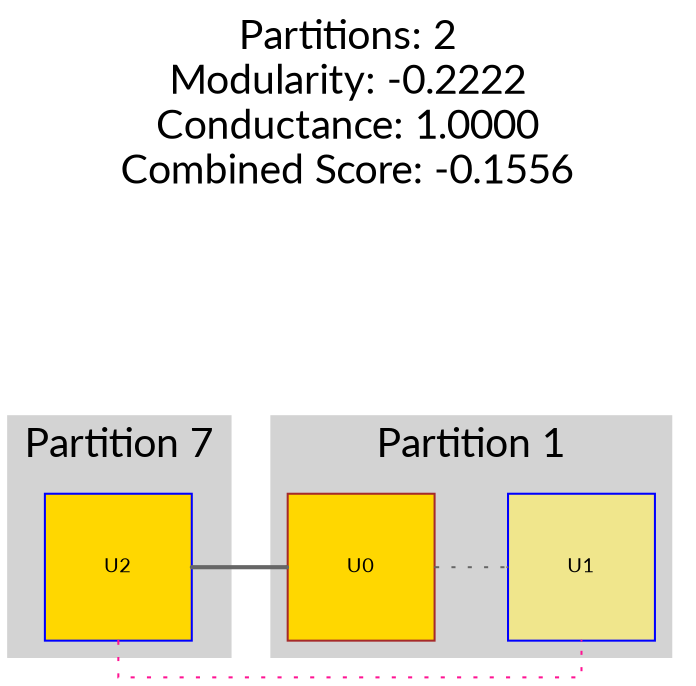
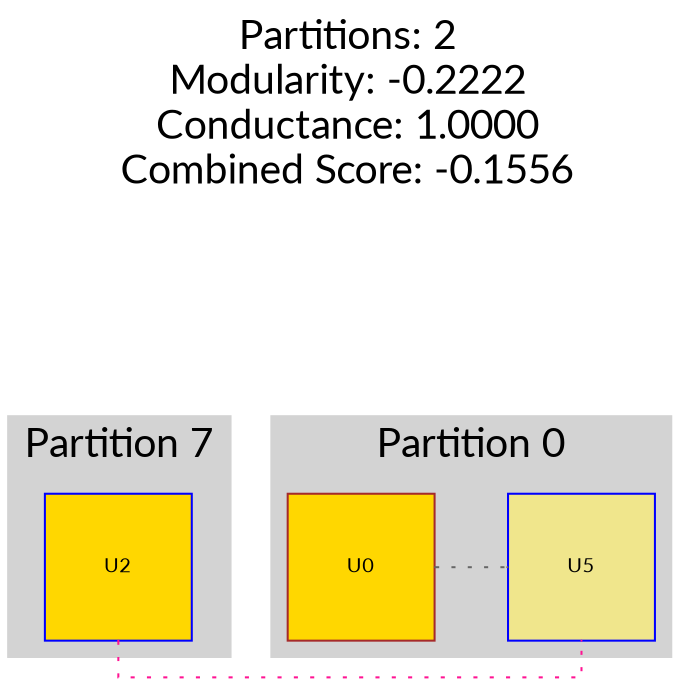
  digraph {
    fontname=Lato
    fontsize=20
    label="Partitions: 2\nModularity: -0.2222\nConductance: 1.0000\nCombined Score: -0.1556"
    labelloc=t
    rankdir=LR
    splines=ortho
    node [color=blue fillcolor=gold fixedsize=True fontname=Lato fontsize=10 shape=box style=filled]
    edge [arrowhead=dot arrowsize=0.0 arrowtail=dot color=gray40 dir=both fontname=Lato fontsize=8 style=dotted]
    U2 [height=1.0 width=1.0]
    U0 [color=brown height=1.0 width=1.0]
-   U1 [fillcolor=khaki height=1.0 width=1.0]
+   U1 [fillcolor=khaki height=1.0 width=1.0 label=U5]
    subgraph cluster_1 {
      color=lightgrey
      label="Partition 7"
      style=filled
      U2
    }
    subgraph cluster_2 {
      color=lightgrey
-     label="Partition 1"
+     label="Partition 0"
      style=filled
      U0
      U1
    }
-   U2 -> U0 [style=bold]
    U2 -> U1 [color=deeppink]
    U0 -> U1
  }
